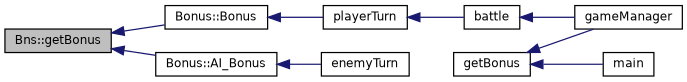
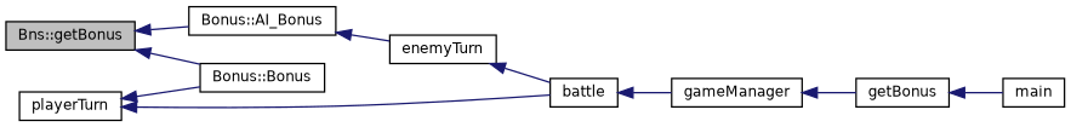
  digraph {
    rankdir=LR
    node [color=black fillcolor=white fontname=Helvetica fontsize=10 shape=record style=filled]
    edge [color=midnightblue dir=back fontname=Helvetica fontsize=10 labelfontname=Helvetica labelfontsize=10 style=solid]
    n1 [fillcolor=grey75 fontcolor=black height=0.2 label="Bns::getBonus" width=0.4]
    n2 [height=0.2 label="Bonus::Bonus" width=0.4]
    n3 [height=0.2 label="Bonus::AI_Bonus" width=0.4]
    n4 [height=0.2 label=playerTurn width=0.4]
    n5 [height=0.2 label=enemyTurn width=0.4]
    n6 [height=0.2 label=battle width=0.4]
    n7 [height=0.2 label=gameManager width=0.4]
    n8 [height=0.2 label=getBonus width=0.4]
    n9 [height=0.2 label=main width=0.4]
    n1 -> n2
    n1 -> n3
-   n2 -> n4
+   n4 -> n2
    n3 -> n5
    n4 -> n6
+   n5 -> n6
    n6 -> n7
-   n8 -> n7
+   n7 -> n8
    n8 -> n9
  }
